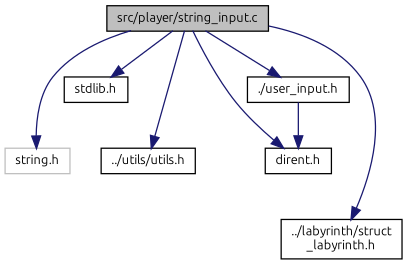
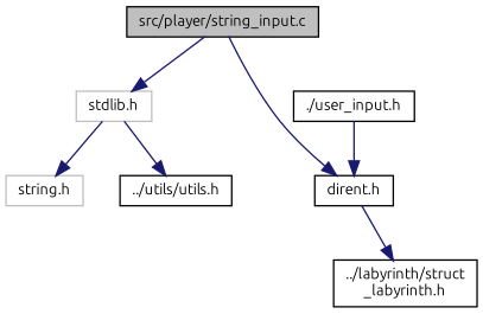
  digraph {
    fontname=Ubuntu
    node [color=black fillcolor=white fontname=Ubuntu fontsize=10 shape=record style=filled]
    edge [color=midnightblue fontname=Ubuntu fontsize=10 labelfontname=Helvetica labelfontsize=10 style=solid]
    n1 [fillcolor=grey75 fontcolor=black height=0.2 label="src/player/string_input.c" width=0.4]
    n2 [color=grey75 height=0.2 label="string.h" width=0.4]
-   n3 [height=0.2 label="stdlib.h" width=0.4]
+   n3 [color=grey75 height=0.2 label="stdlib.h" width=0.4]
    n4 [height=0.2 label="dirent.h" width=0.4]
    n5 [height=0.2 label="./user_input.h" width=0.4]
    n6 [height=0.2 label="../labyrinth/struct\l_labyrinth.h" width=0.4]
    n7 [height=0.2 label="../utils/utils.h" width=0.4]
-   n1 -> n2
+   n3 -> n2
    n1 -> n3
    n1 -> n4
-   n1 -> n5
-   n1 -> n6
-   n1 -> n7
+   n4 -> n6
+   n3 -> n7
    n5 -> n4
  }
